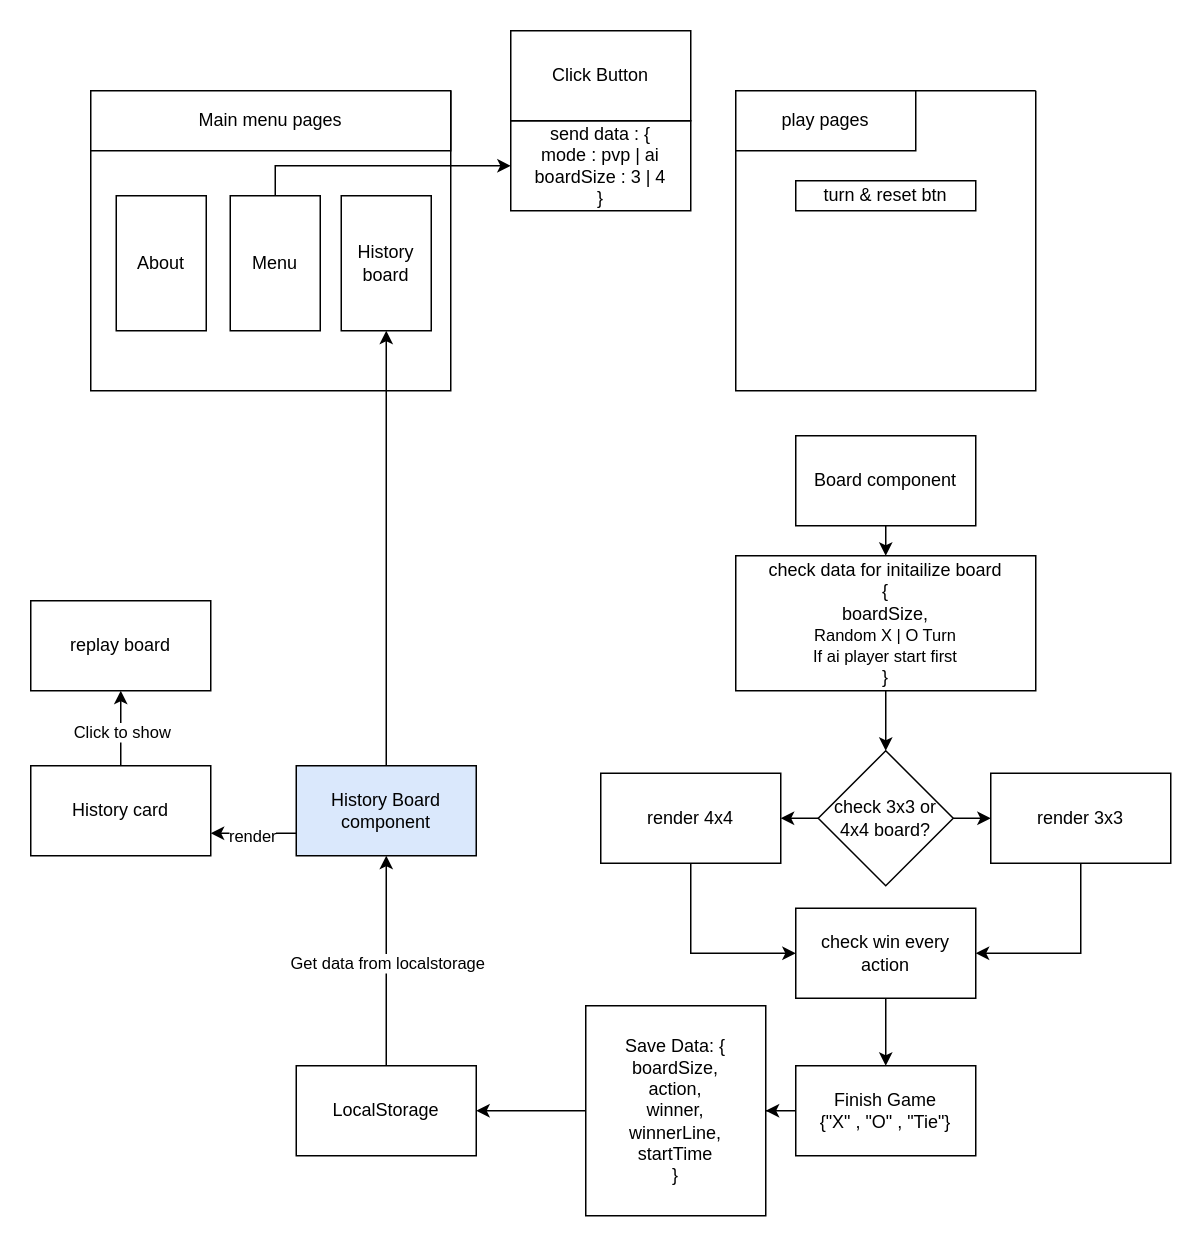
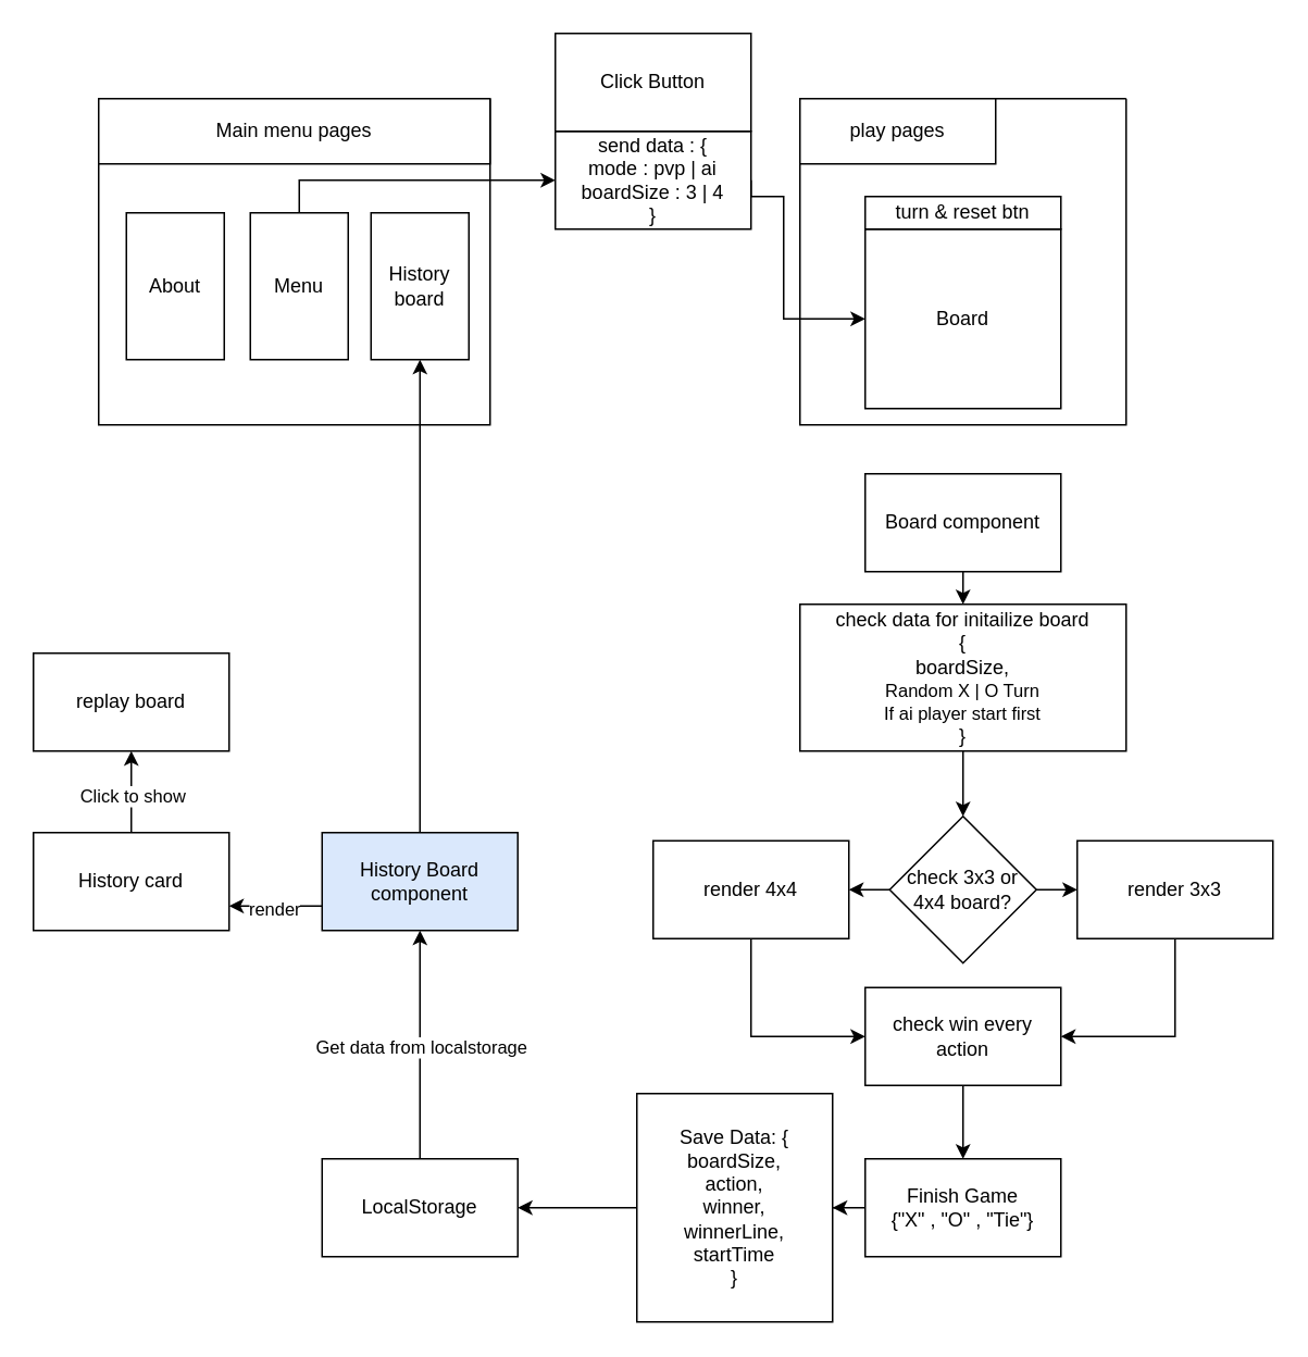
  <mxCell id="0" />
  <mxCell id="1" parent="0" />
  <mxCell id="2" value="" style="swimlane;startSize=0;" parent="1" vertex="1"><mxGeometry x="60" y="60" width="240" height="200" as="geometry" /></mxCell>
  <mxCell id="3" value="Main menu pages" style="whiteSpace=wrap;html=1;" parent="2" vertex="1"><mxGeometry width="240" height="40" as="geometry" /></mxCell>
  <mxCell id="4" value="About" style="whiteSpace=wrap;html=1;" parent="2" vertex="1"><mxGeometry x="17" y="70" width="60" height="90" as="geometry" /></mxCell>
  <mxCell id="5" value="Menu" style="whiteSpace=wrap;html=1;" parent="2" vertex="1"><mxGeometry x="93" y="70" width="60" height="90" as="geometry" /></mxCell>
  <mxCell id="6" value="History board" style="whiteSpace=wrap;html=1;" parent="2" vertex="1"><mxGeometry x="167" y="70" width="60" height="90" as="geometry" /></mxCell>
  <mxCell id="7" value="" style="swimlane;startSize=0;" parent="1" vertex="1"><mxGeometry x="490" y="60" width="200" height="200" as="geometry" /></mxCell>
+ <mxCell id="8" value="Board" style="whiteSpace=wrap;html=1;" parent="7" vertex="1"><mxGeometry x="40" y="80" width="120" height="110" as="geometry" /></mxCell>
  <mxCell id="9" value="play pages" style="whiteSpace=wrap;html=1;" parent="7" vertex="1"><mxGeometry width="120" height="40" as="geometry" /></mxCell>
  <mxCell id="10" value="turn &amp;amp; reset btn" style="whiteSpace=wrap;html=1;" parent="7" vertex="1"><mxGeometry x="40" y="60" width="120" height="20" as="geometry" /></mxCell>
+ <mxCell id="11" style="edgeStyle=orthogonalEdgeStyle;rounded=0;orthogonalLoop=1;jettySize=auto;html=1;exitX=1;exitY=0.5;exitDx=0;exitDy=0;entryX=0;entryY=0.5;entryDx=0;entryDy=0;" parent="1" source="12" target="8" edge="1"><mxGeometry relative="1" as="geometry"><Array as="points"><mxPoint x="480" y="120" /><mxPoint x="480" y="195" /></Array></mxGeometry></mxCell>
  <mxCell id="12" value="send data : {&lt;div&gt;mode : pvp | ai&lt;/div&gt;&lt;div&gt;boardSize : 3 | 4&lt;/div&gt;&lt;div&gt;}&lt;/div&gt;" style="whiteSpace=wrap;html=1;" parent="1" vertex="1"><mxGeometry x="340" y="80" width="120" height="60" as="geometry" /></mxCell>
  <mxCell id="13" style="edgeStyle=orthogonalEdgeStyle;rounded=0;orthogonalLoop=1;jettySize=auto;html=1;exitX=0.5;exitY=1;exitDx=0;exitDy=0;entryX=0.5;entryY=0;entryDx=0;entryDy=0;" parent="1" source="14" target="16" edge="1"><mxGeometry relative="1" as="geometry" /></mxCell>
  <mxCell id="14" value="Board component" style="whiteSpace=wrap;html=1;" parent="1" vertex="1"><mxGeometry x="530" y="290" width="120" height="60" as="geometry" /></mxCell>
  <mxCell id="15" style="edgeStyle=orthogonalEdgeStyle;rounded=0;orthogonalLoop=1;jettySize=auto;html=1;exitX=0.5;exitY=1;exitDx=0;exitDy=0;entryX=0.5;entryY=0;entryDx=0;entryDy=0;" parent="1" source="16" target="19" edge="1"><mxGeometry relative="1" as="geometry" /></mxCell>
  <mxCell id="16" value="check data for initailize board&lt;div&gt;{&lt;/div&gt;&lt;div&gt;boardSize,&lt;/div&gt;&lt;div&gt;&lt;span style=&quot;font-size: 11px; text-wrap-mode: nowrap; background-color: rgb(255, 255, 255);&quot;&gt;Random X | O Turn&lt;/span&gt;&lt;div style=&quot;font-size: 11px; text-wrap-mode: nowrap;&quot;&gt;If ai player start first&lt;/div&gt;&lt;/div&gt;&lt;div&gt;}&lt;/div&gt;" style="rounded=0;whiteSpace=wrap;html=1;" parent="1" vertex="1"><mxGeometry x="490" y="370" width="200" height="90" as="geometry" /></mxCell>
  <mxCell id="17" style="edgeStyle=orthogonalEdgeStyle;rounded=0;orthogonalLoop=1;jettySize=auto;html=1;exitX=1;exitY=0.5;exitDx=0;exitDy=0;entryX=0;entryY=0.5;entryDx=0;entryDy=0;" parent="1" source="19" target="23" edge="1"><mxGeometry relative="1" as="geometry" /></mxCell>
  <mxCell id="18" style="edgeStyle=orthogonalEdgeStyle;rounded=0;orthogonalLoop=1;jettySize=auto;html=1;exitX=0;exitY=0.5;exitDx=0;exitDy=0;entryX=1;entryY=0.5;entryDx=0;entryDy=0;" parent="1" source="19" target="21" edge="1"><mxGeometry relative="1" as="geometry" /></mxCell>
  <mxCell id="19" value="check 3x3 or 4x4 board?" style="rhombus;whiteSpace=wrap;html=1;" parent="1" vertex="1"><mxGeometry x="545" y="500" width="90" height="90" as="geometry" /></mxCell>
  <mxCell id="20" style="edgeStyle=orthogonalEdgeStyle;rounded=0;orthogonalLoop=1;jettySize=auto;html=1;exitX=0.5;exitY=1;exitDx=0;exitDy=0;entryX=0;entryY=0.5;entryDx=0;entryDy=0;" parent="1" source="21" target="27" edge="1"><mxGeometry relative="1" as="geometry" /></mxCell>
  <mxCell id="21" value="render 4x4" style="whiteSpace=wrap;html=1;" parent="1" vertex="1"><mxGeometry x="400" y="515" width="120" height="60" as="geometry" /></mxCell>
  <mxCell id="22" style="edgeStyle=orthogonalEdgeStyle;rounded=0;orthogonalLoop=1;jettySize=auto;html=1;exitX=0.5;exitY=1;exitDx=0;exitDy=0;entryX=1;entryY=0.5;entryDx=0;entryDy=0;" parent="1" source="23" target="27" edge="1"><mxGeometry relative="1" as="geometry" /></mxCell>
  <mxCell id="23" value="render 3x3" style="whiteSpace=wrap;html=1;" parent="1" vertex="1"><mxGeometry x="660" y="515" width="120" height="60" as="geometry" /></mxCell>
  <mxCell id="24" value="" style="edgeStyle=orthogonalEdgeStyle;rounded=0;orthogonalLoop=1;jettySize=auto;html=1;" parent="1" source="25" target="30" edge="1"><mxGeometry relative="1" as="geometry" /></mxCell>
  <mxCell id="25" value="Save Data: {&lt;div&gt;boardSize,&lt;/div&gt;&lt;div&gt;action,&lt;/div&gt;&lt;div&gt;winner,&lt;/div&gt;&lt;div&gt;winnerLine,&lt;/div&gt;&lt;div&gt;startTime&lt;/div&gt;&lt;div&gt;}&lt;/div&gt;" style="whiteSpace=wrap;html=1;" parent="1" vertex="1"><mxGeometry x="390" y="670" width="120" height="140" as="geometry" /></mxCell>
  <mxCell id="26" style="edgeStyle=orthogonalEdgeStyle;rounded=0;orthogonalLoop=1;jettySize=auto;html=1;exitX=0.5;exitY=1;exitDx=0;exitDy=0;entryX=0.5;entryY=0;entryDx=0;entryDy=0;" parent="1" source="27" target="32" edge="1"><mxGeometry relative="1" as="geometry"><mxPoint x="590" y="730" as="targetPoint" /></mxGeometry></mxCell>
  <mxCell id="27" value="check win every action" style="whiteSpace=wrap;html=1;" parent="1" vertex="1"><mxGeometry x="530" y="605" width="120" height="60" as="geometry" /></mxCell>
  <mxCell id="28" style="edgeStyle=orthogonalEdgeStyle;rounded=0;orthogonalLoop=1;jettySize=auto;html=1;exitX=0.5;exitY=0;exitDx=0;exitDy=0;entryX=0.5;entryY=1;entryDx=0;entryDy=0;" parent="1" source="30" target="38" edge="1"><mxGeometry relative="1" as="geometry" /></mxCell>
  <mxCell id="29" value="Get data from localstorage" style="edgeLabel;html=1;align=center;verticalAlign=middle;resizable=0;points=[];" parent="28" vertex="1" connectable="0"><mxGeometry x="-0.015" relative="1" as="geometry"><mxPoint as="offset" /></mxGeometry></mxCell>
  <mxCell id="30" value="LocalStorage" style="whiteSpace=wrap;html=1;" parent="1" vertex="1"><mxGeometry x="197" y="710" width="120" height="60" as="geometry" /></mxCell>
  <mxCell id="31" value="" style="edgeStyle=orthogonalEdgeStyle;rounded=0;orthogonalLoop=1;jettySize=auto;html=1;" parent="1" source="32" target="25" edge="1"><mxGeometry relative="1" as="geometry" /></mxCell>
  <mxCell id="32" value="Finish Game&lt;div&gt;{&quot;X&quot; , &quot;O&quot; , &quot;Tie&quot;}&lt;/div&gt;" style="rounded=0;whiteSpace=wrap;html=1;" parent="1" vertex="1"><mxGeometry x="530" y="710" width="120" height="60" as="geometry" /></mxCell>
  <mxCell id="33" style="edgeStyle=orthogonalEdgeStyle;rounded=0;orthogonalLoop=1;jettySize=auto;html=1;exitX=0.5;exitY=0;exitDx=0;exitDy=0;entryX=0;entryY=0.5;entryDx=0;entryDy=0;" parent="1" source="5" target="12" edge="1"><mxGeometry relative="1" as="geometry" /></mxCell>
  <mxCell id="34" value="Click Button" style="whiteSpace=wrap;html=1;" parent="1" vertex="1"><mxGeometry x="340" y="20" width="120" height="60" as="geometry" /></mxCell>
  <mxCell id="35" style="edgeStyle=orthogonalEdgeStyle;rounded=0;orthogonalLoop=1;jettySize=auto;html=1;exitX=0;exitY=0.75;exitDx=0;exitDy=0;entryX=1;entryY=0.75;entryDx=0;entryDy=0;" parent="1" source="38" target="41" edge="1"><mxGeometry relative="1" as="geometry" /></mxCell>
  <mxCell id="36" value="render" style="edgeLabel;html=1;align=center;verticalAlign=middle;resizable=0;points=[];" parent="35" vertex="1" connectable="0"><mxGeometry x="0.038" y="1" relative="1" as="geometry"><mxPoint as="offset" /></mxGeometry></mxCell>
  <mxCell id="37" style="edgeStyle=orthogonalEdgeStyle;rounded=0;orthogonalLoop=1;jettySize=auto;html=1;exitX=0.5;exitY=0;exitDx=0;exitDy=0;entryX=0.5;entryY=1;entryDx=0;entryDy=0;" parent="1" source="38" target="6" edge="1"><mxGeometry relative="1" as="geometry" /></mxCell>
  <mxCell id="38" value="History Board component" style="rounded=0;whiteSpace=wrap;html=1;fillColor=#dae8fc;" parent="1" vertex="1"><mxGeometry x="197" y="510" width="120" height="60" as="geometry" /></mxCell>
  <mxCell id="39" style="edgeStyle=orthogonalEdgeStyle;rounded=0;orthogonalLoop=1;jettySize=auto;html=1;exitX=0.5;exitY=0;exitDx=0;exitDy=0;entryX=0.5;entryY=1;entryDx=0;entryDy=0;" parent="1" source="41" target="42" edge="1"><mxGeometry relative="1" as="geometry" /></mxCell>
  <mxCell id="40" value="Click to show" style="edgeLabel;html=1;align=center;verticalAlign=middle;resizable=0;points=[];" parent="39" vertex="1" connectable="0"><mxGeometry x="-0.07" relative="1" as="geometry"><mxPoint as="offset" /></mxGeometry></mxCell>
  <mxCell id="41" value="History card" style="whiteSpace=wrap;html=1;" parent="1" vertex="1"><mxGeometry x="20" y="510" width="120" height="60" as="geometry" /></mxCell>
  <mxCell id="42" value="replay board" style="whiteSpace=wrap;html=1;" parent="1" vertex="1"><mxGeometry x="20" y="400" width="120" height="60" as="geometry" /></mxCell>
